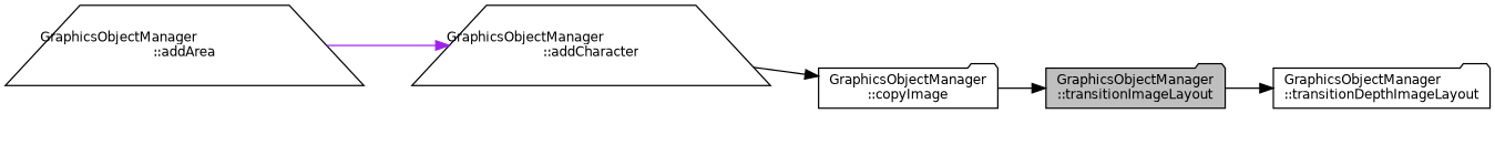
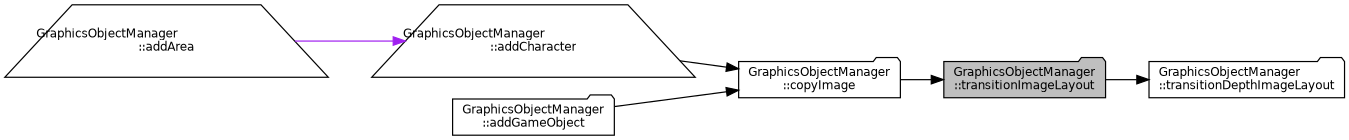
  digraph {
    rankdir=RL
    node [color=black fillcolor=white fontname=Helvetica fontsize=10 shape=folder style=filled]
    edge [color=black dir=back fontname=Helvetica fontsize=10 labelfontname=Helvetica labelfontsize=10 style=solid]
    n1 [fillcolor=grey75 fontcolor=black height=0.2 label="GraphicsObjectManager\l::transitionImageLayout" width=0.4]
    n2 [height=0.2 label="GraphicsObjectManager\l::copyImage" width=0.4]
    n3 [height=0.2 label="GraphicsObjectManager\l::addCharacter" shape=trapezium width=0.4]
+   n4 [height=0.2 label="GraphicsObjectManager\l::addGameObject" width=0.4]
    n5 [height=0.2 label="GraphicsObjectManager\l::transitionDepthImageLayout" width=0.4]
    n6 [height=0.2 label="GraphicsObjectManager\l::addArea" shape=trapezium width=0.4]
    n1 -> n2
    n2 -> n3
+   n2 -> n4
    n3 -> n6 [color=purple]
    n5 -> n1
  }
